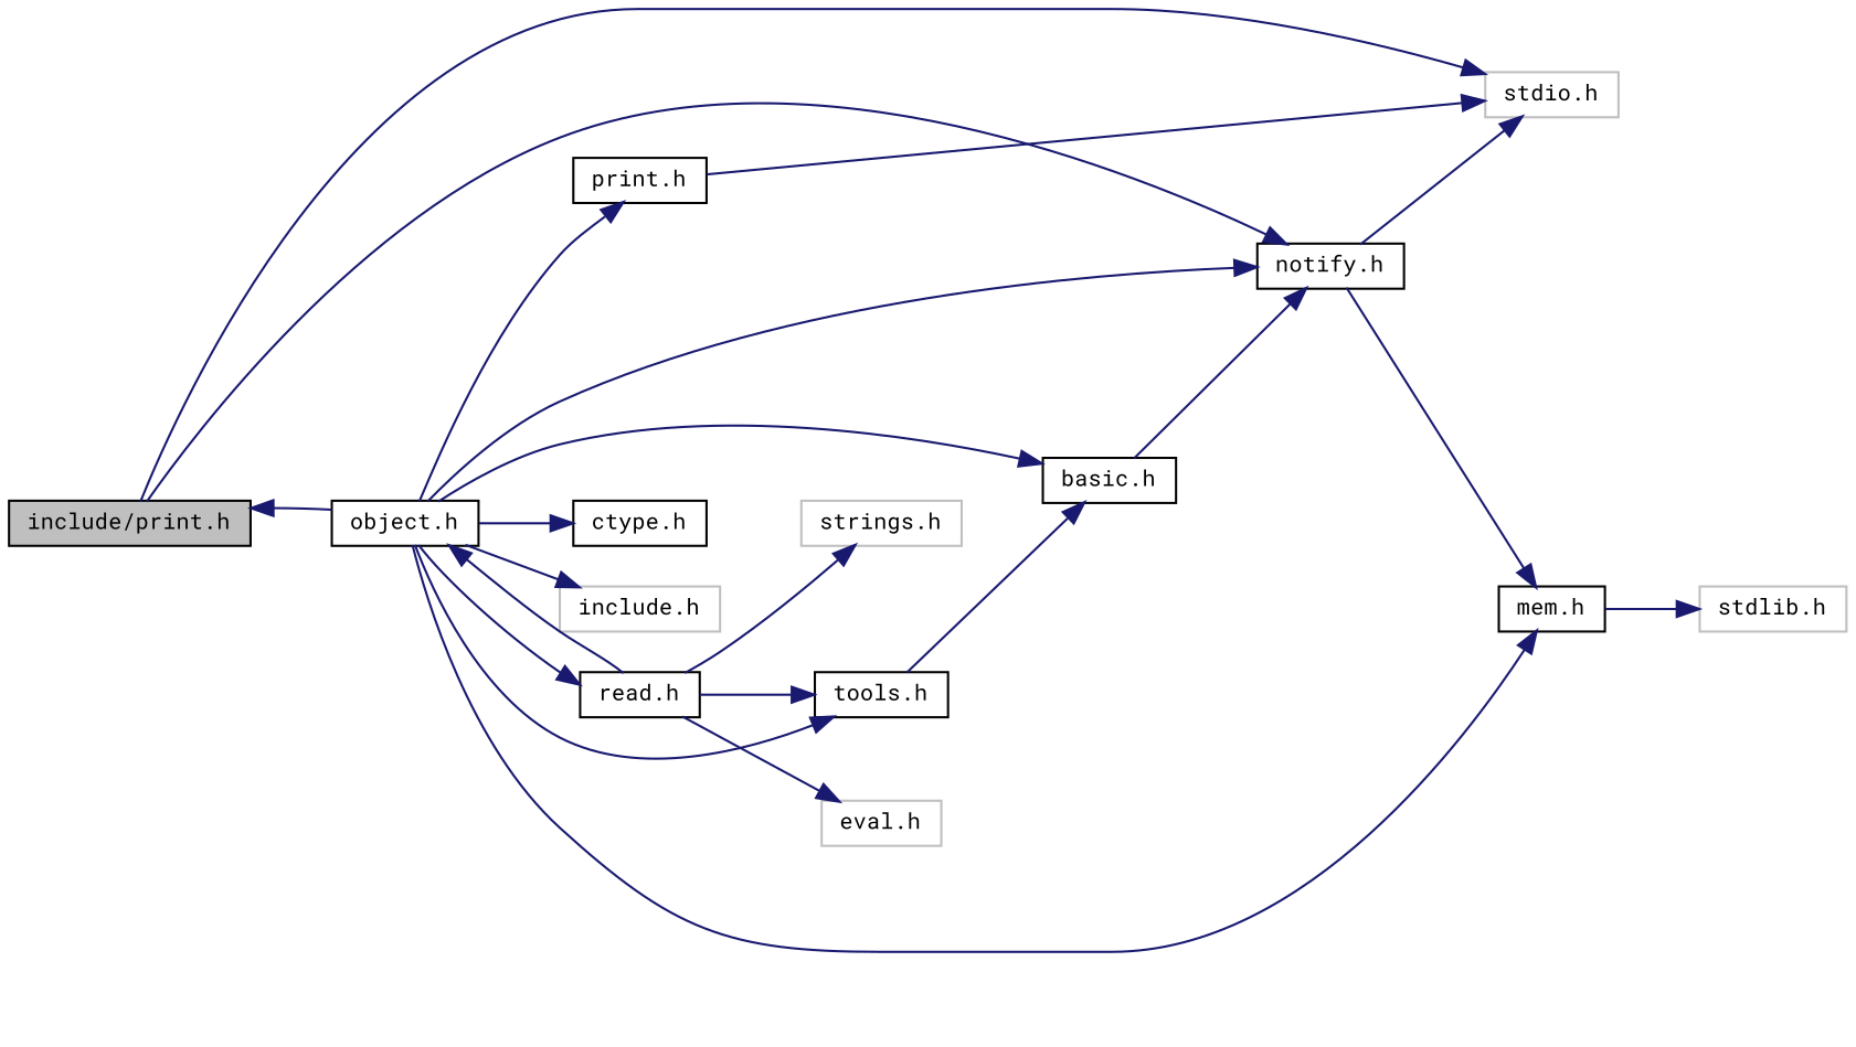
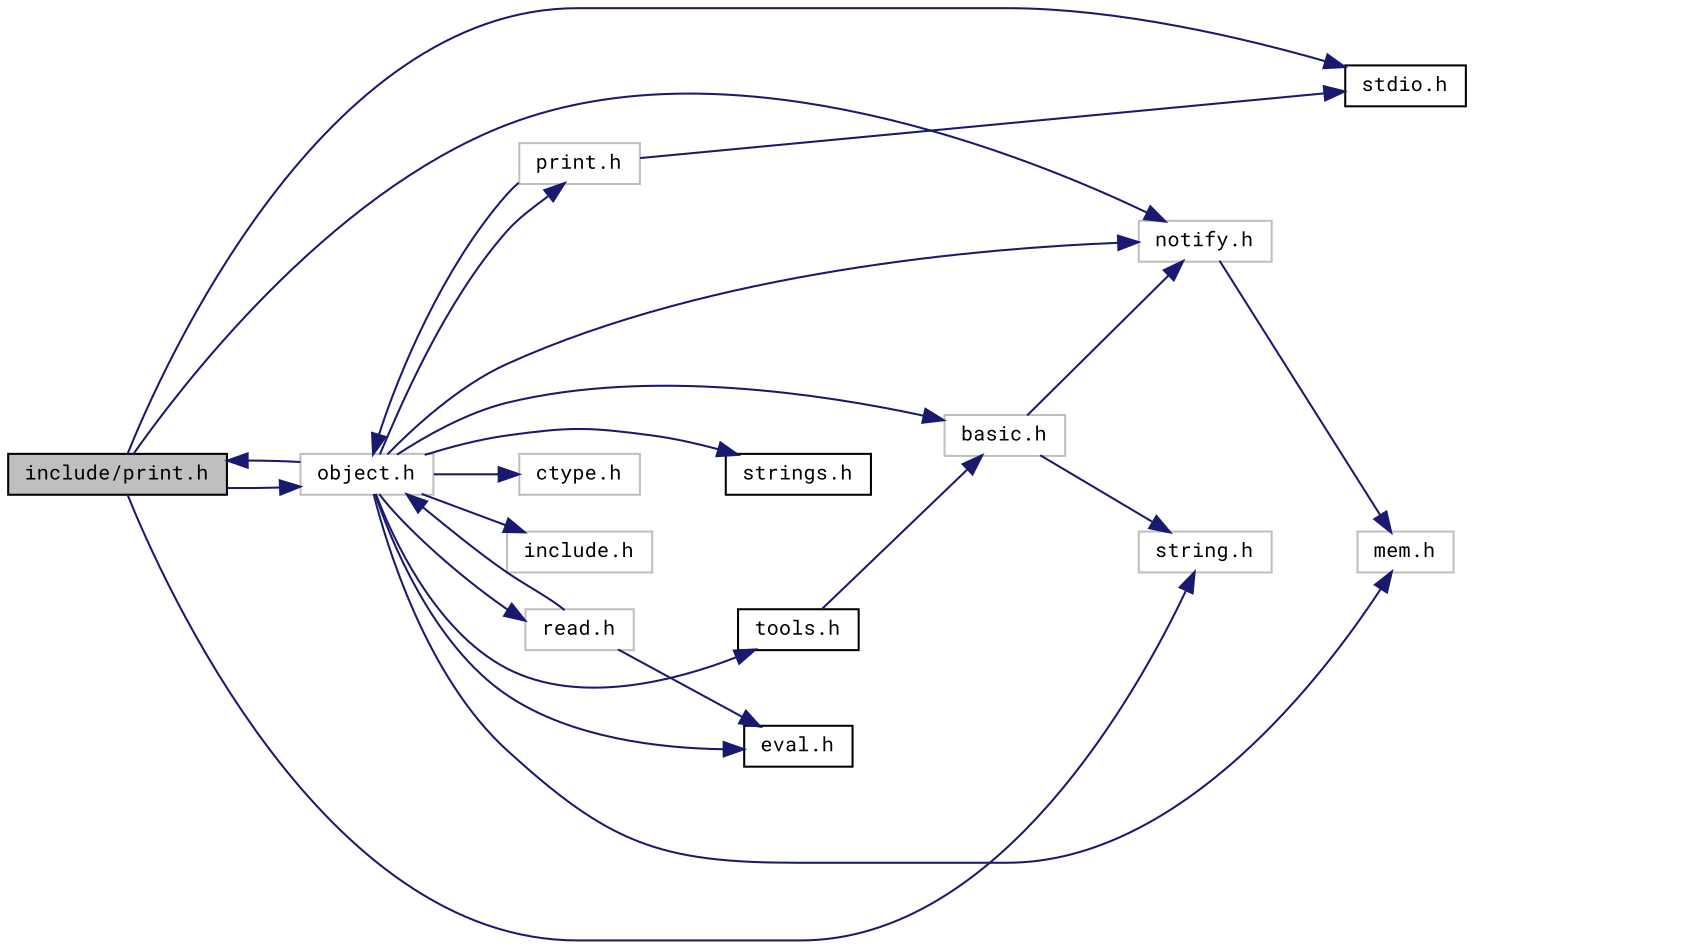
  digraph {
    fontname="Roboto Mono"
    rankdir=LR
    node [color=black fillcolor=white fontname="Roboto Mono" fontsize=10 shape=record style=filled]
    edge [color=midnightblue fontname="Roboto Mono" fontsize=10 labelfontname=Helvetica labelfontsize=10 style=solid]
    n1 [fillcolor=grey75 fontcolor=black height=0.2 label="include/print.h" width=0.4]
-   n2 [color=grey75 height=0.2 label="stdio.h" width=0.4]
-   n4 [height=0.2 label="notify.h" width=0.4]
-   n5 [height=0.2 label="object.h" width=0.4]
-   n6 [height=0.2 label="mem.h" width=0.4]
-   n7 [color=grey75 height=0.2 label="strings.h" width=0.4]
-   n8 [height=0.2 label="ctype.h" width=0.4]
+   n2 [height=0.2 label="stdio.h" width=0.4]
+   n3 [color=grey75 height=0.2 label="string.h" width=0.4]
+   n4 [color=grey75 height=0.2 label="notify.h" width=0.4]
+   n5 [color=grey75 height=0.2 label="object.h" width=0.4]
+   n6 [color=grey75 height=0.2 label="mem.h" width=0.4]
+   n7 [height=0.2 label="strings.h" width=0.4]
+   n8 [color=grey75 height=0.2 label="ctype.h" width=0.4]
    n9 [color=grey75 height=0.2 label="include.h" width=0.4]
    n10 [height=0.2 label="tools.h" width=0.4]
-   n11 [height=0.2 label="basic.h" width=0.4]
-   n12 [color=grey75 height=0.2 label="eval.h" width=0.4]
-   n13 [height=0.2 label="read.h" width=0.4]
-   n14 [height=0.2 label="print.h" width=0.4]
-   n15 [color=grey75 height=0.2 label="stdlib.h" width=0.4]
+   n11 [color=grey75 height=0.2 label="basic.h" width=0.4]
+   n12 [height=0.2 label="eval.h" width=0.4]
+   n13 [color=grey75 height=0.2 label="read.h" width=0.4]
+   n14 [color=grey75 height=0.2 label="print.h" width=0.4]
    n1 -> n2
+   n1 -> n3
    n1 -> n4
-   n4 -> n2
+   n1 -> n5
    n4 -> n6
    n5 -> n1
    n5 -> n4
    n5 -> n6
-   n13 -> n7
+   n5 -> n7
    n5 -> n8
    n5 -> n9
    n5 -> n10
    n5 -> n11
+   n5 -> n12
    n5 -> n13
    n5 -> n14
-   n6 -> n15
    n10 -> n11
+   n11 -> n3
    n11 -> n4
    n13 -> n5
-   n13 -> n10
    n13 -> n12
    n14 -> n2
+   n14 -> n5
  }
